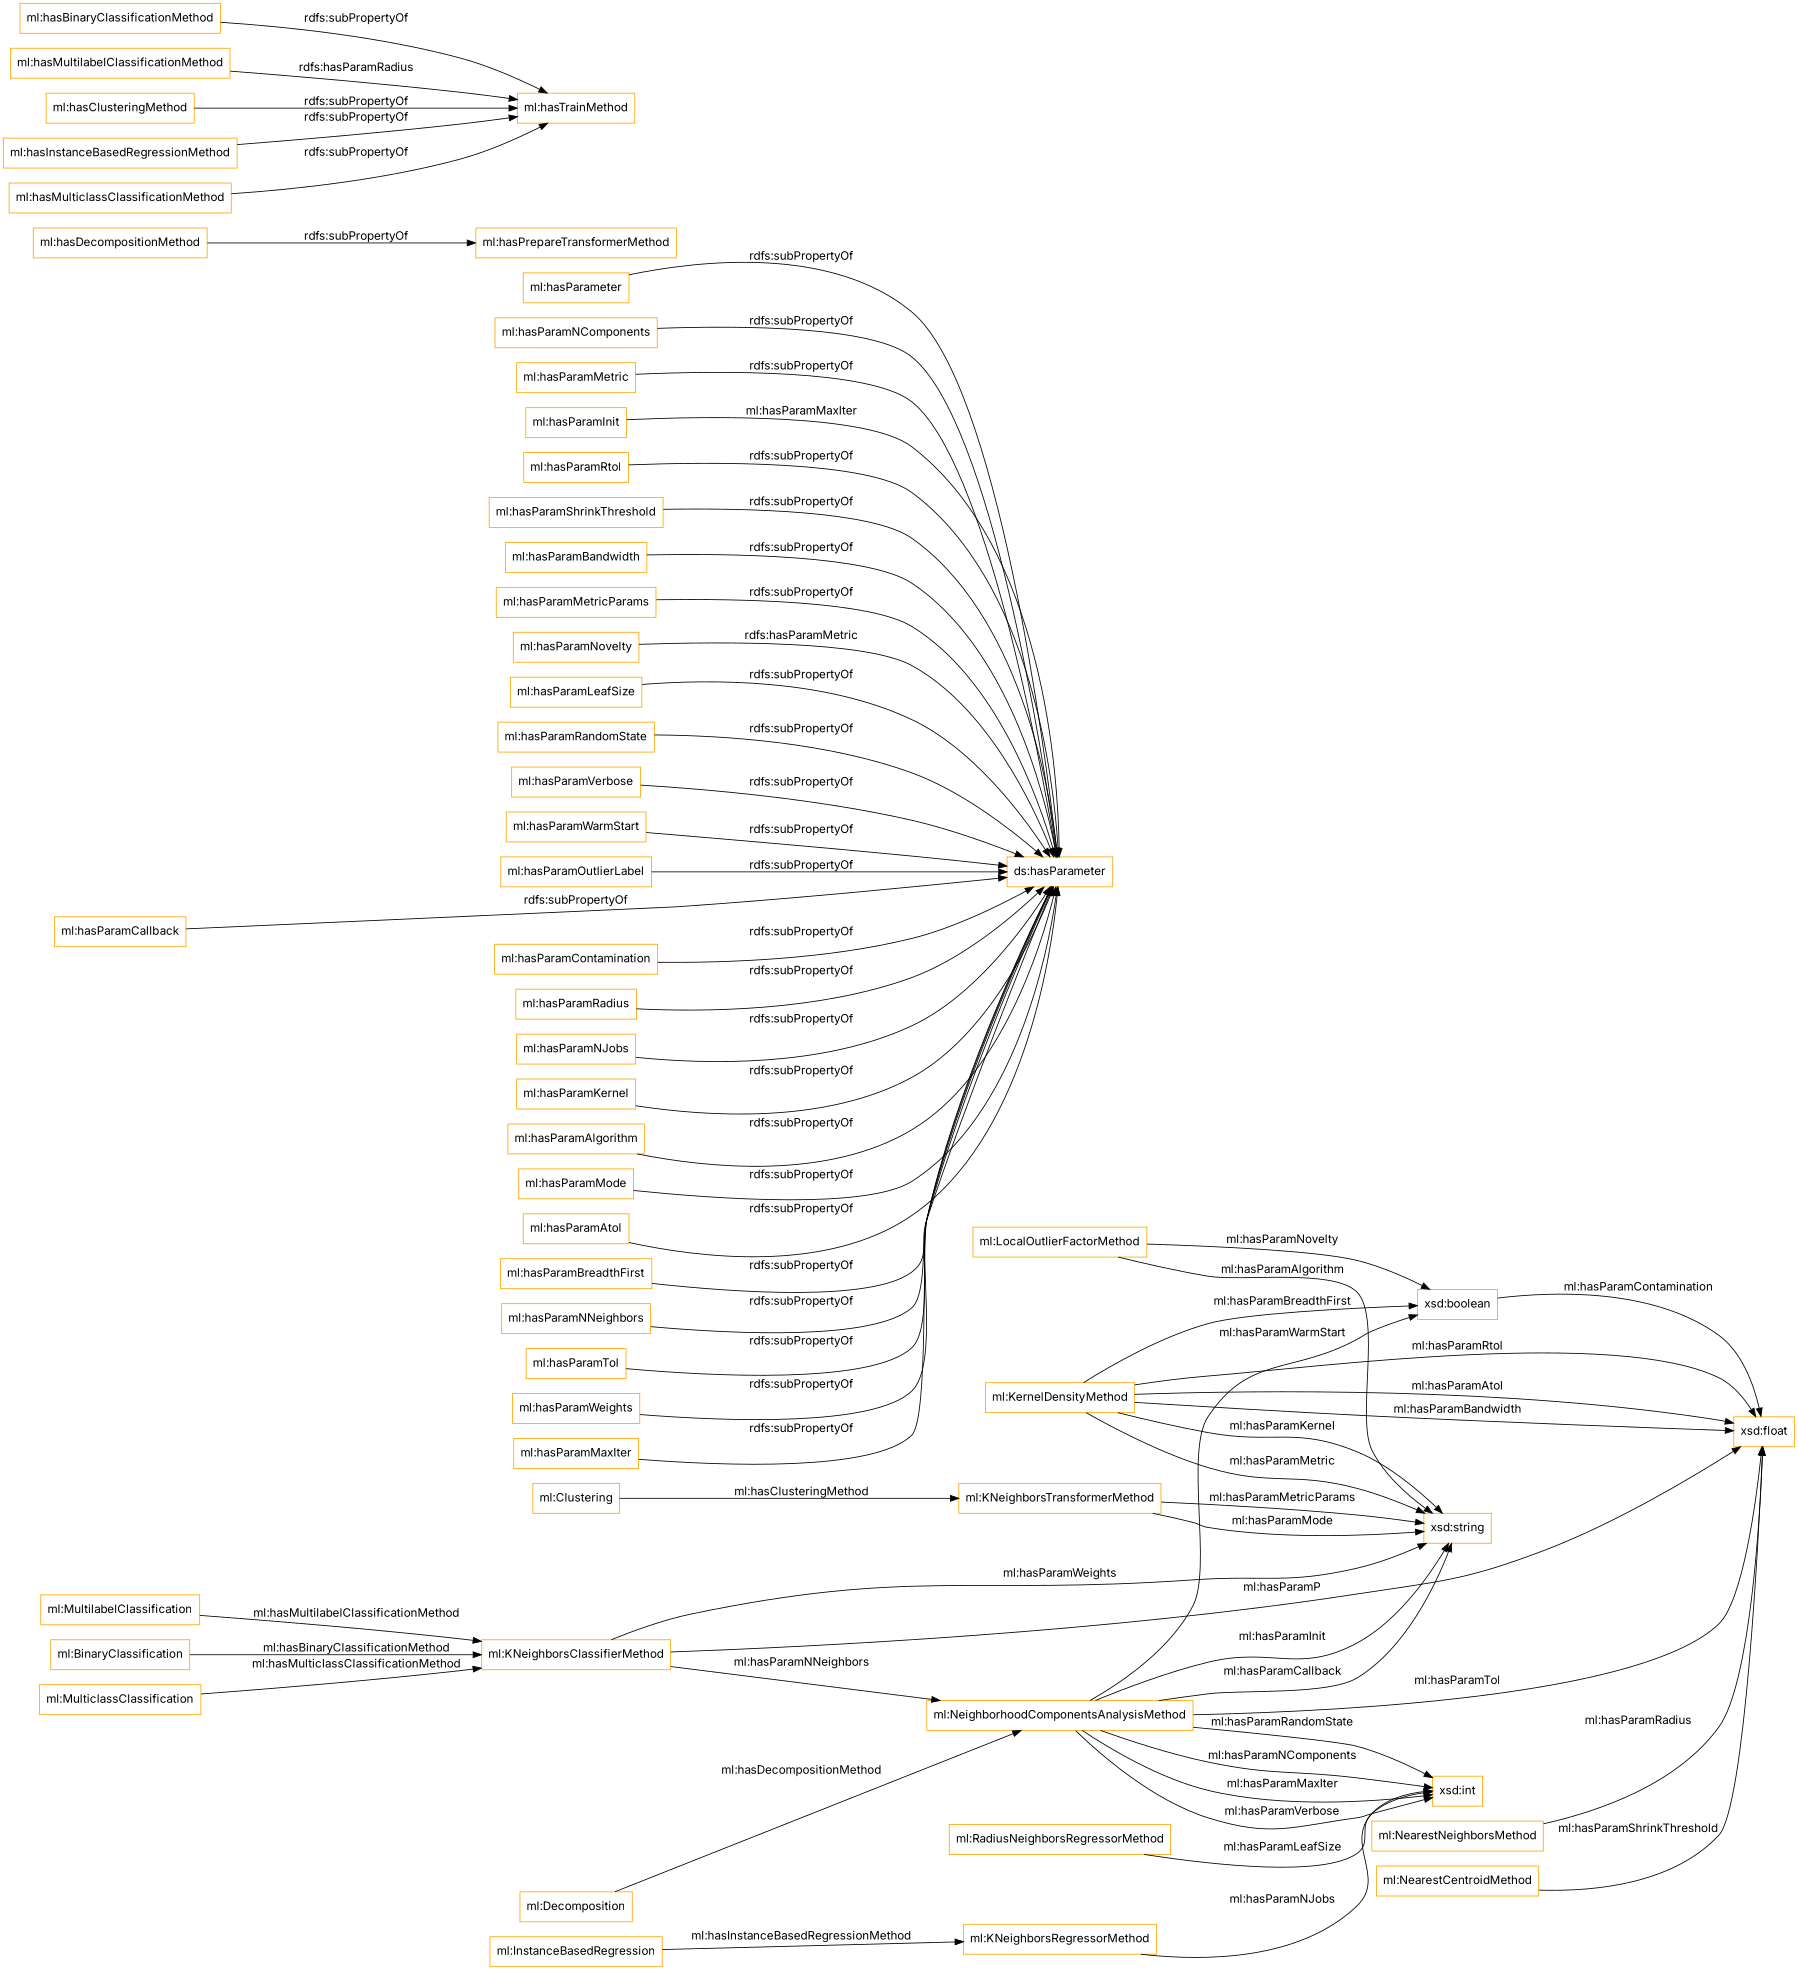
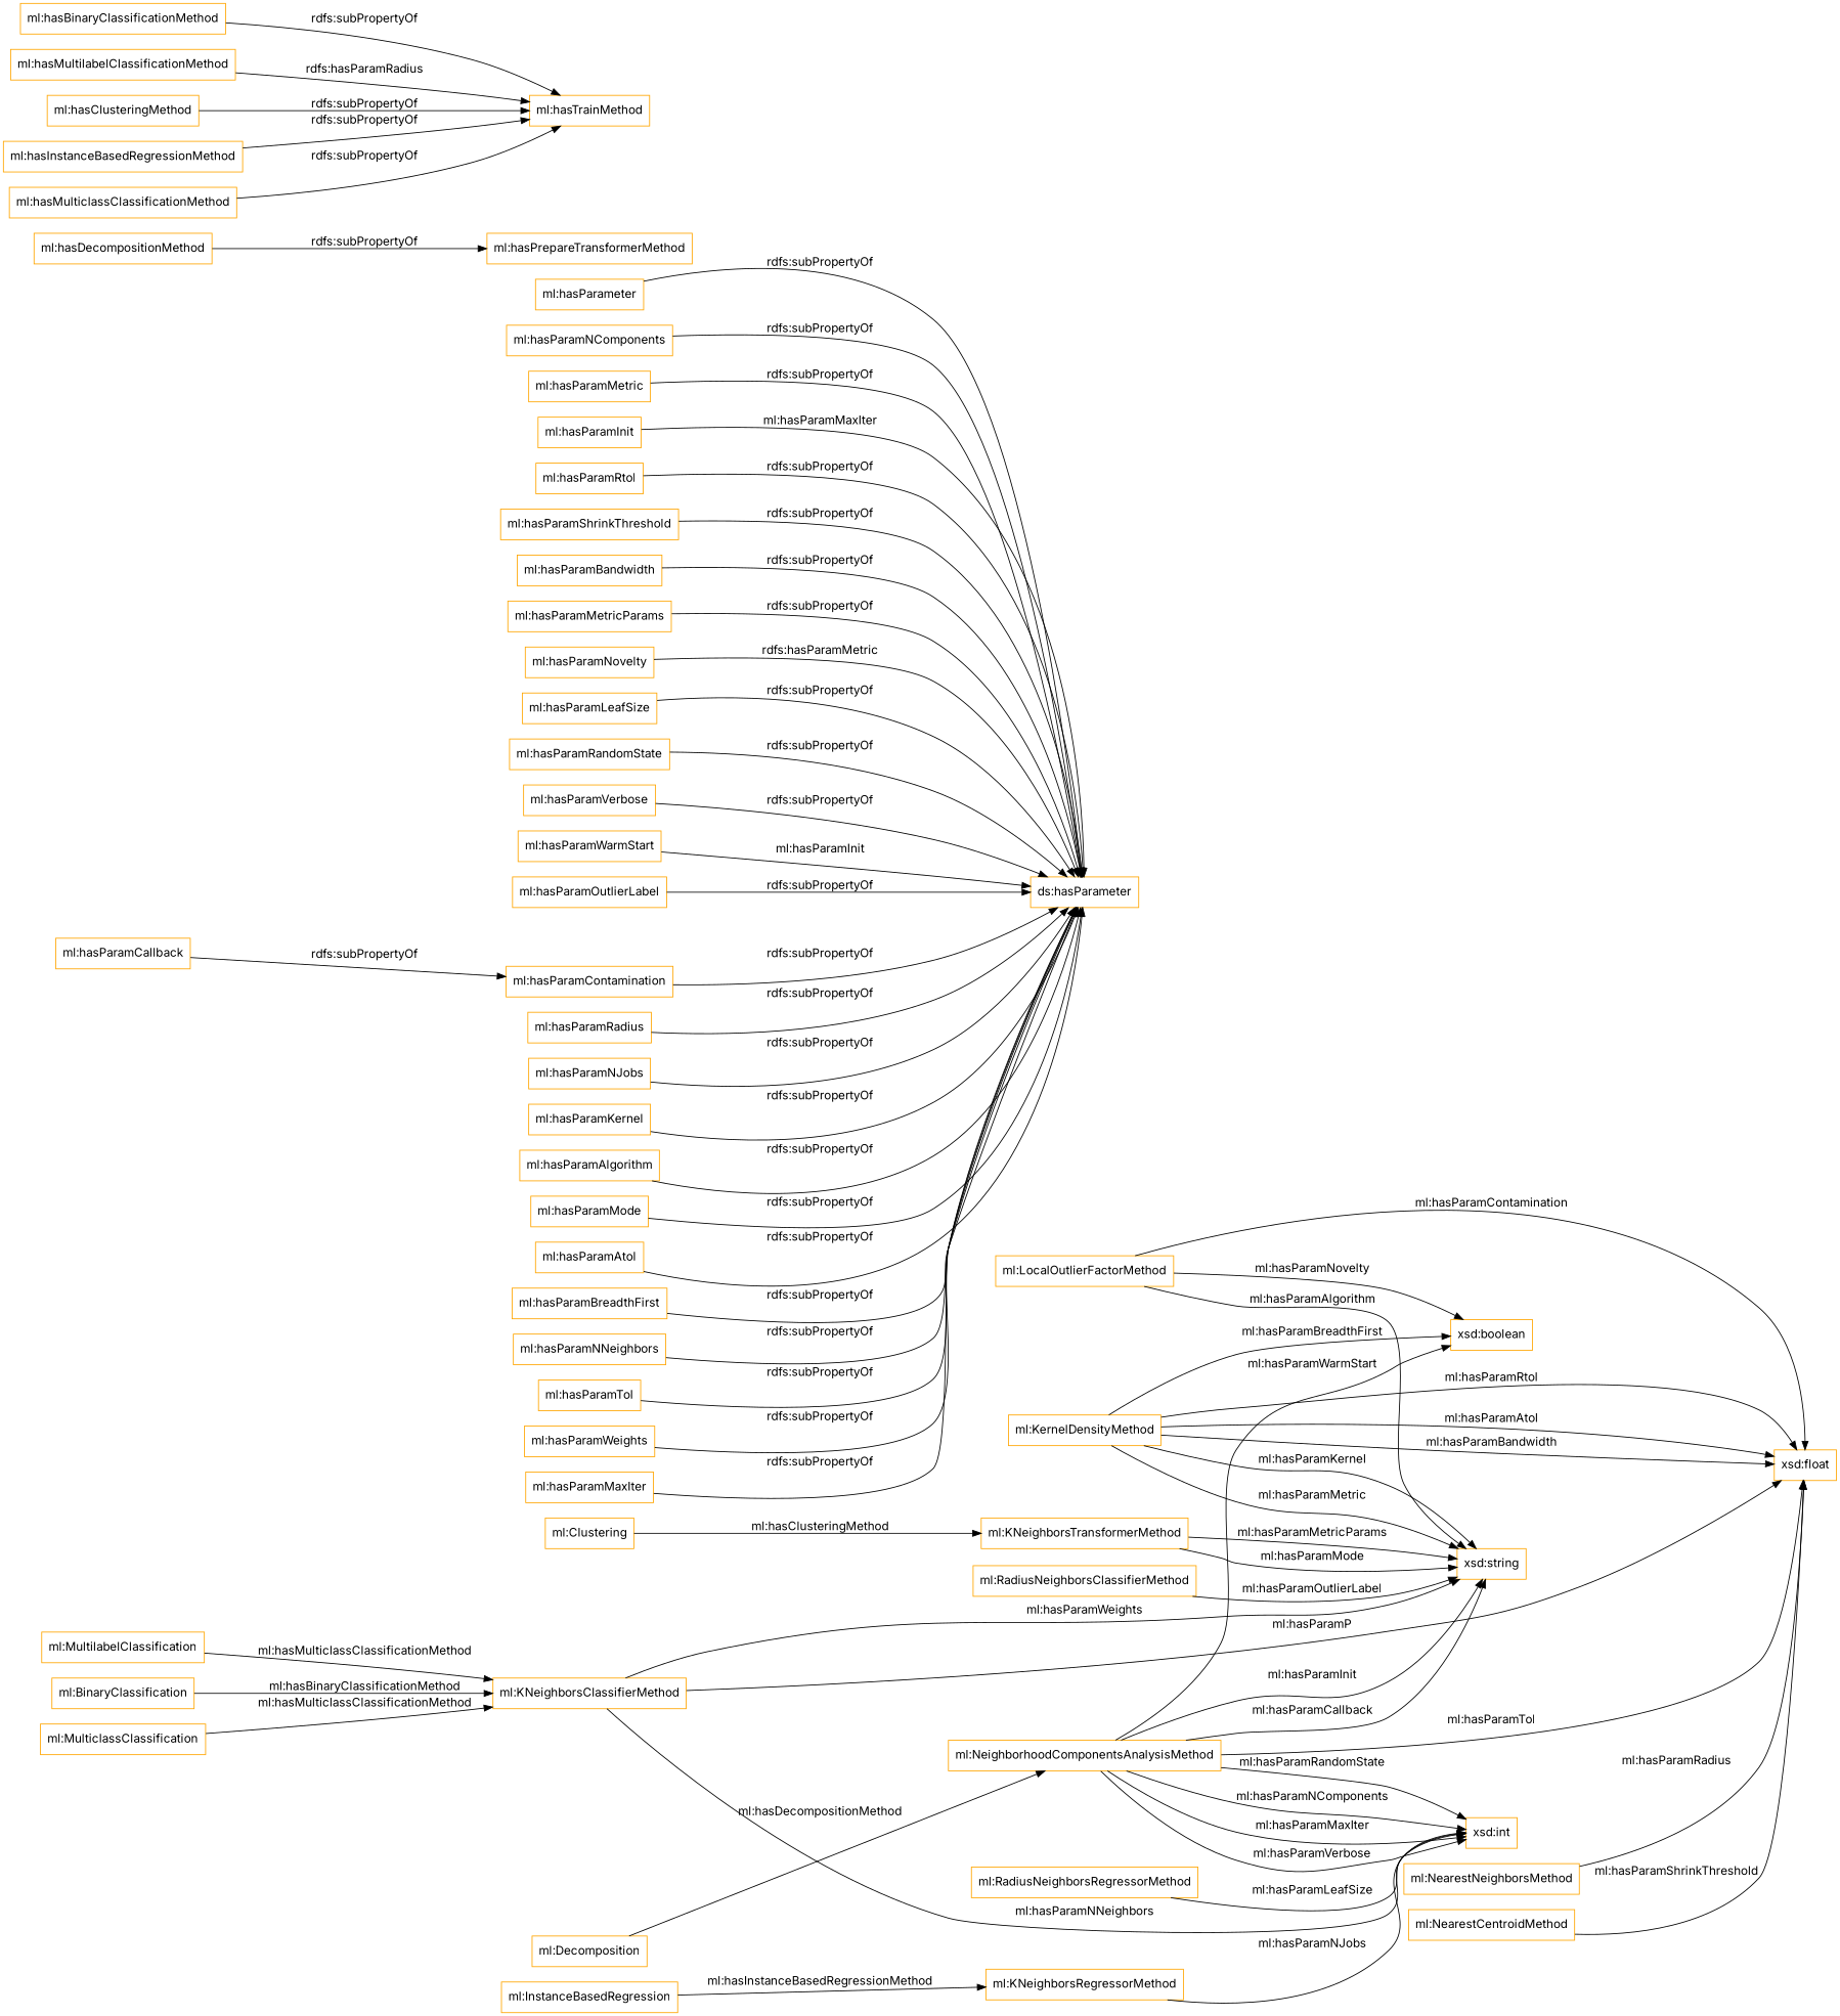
  digraph {
    fontname=Inter
    rankdir=LR
    node [color=orange fontname=Inter shape=rectangle]
    edge [fontname=Inter]
    "ml:KNeighborsTransformerMethod"
    "xsd:string"
    "ml:NeighborhoodComponentsAnalysisMethod"
    "xsd:float"
    "xsd:boolean"
    "xsd:int"
    "ml:KNeighborsClassifierMethod"
    "ml:RadiusNeighborsRegressorMethod"
    "ml:LocalOutlierFactorMethod"
    "ml:NearestNeighborsMethod"
    "ml:KNeighborsRegressorMethod"
+   "ml:RadiusNeighborsClassifierMethod"
    "ml:KernelDensityMethod"
    "ml:NearestCentroidMethod"
    n15 [label="ml:hasParameter"]
    "ds:hasParameter"
    "ml:hasParamNComponents"
    "ml:hasParamMetric"
    "ml:hasDecompositionMethod"
    "ml:hasPrepareTransformerMethod"
    "ml:hasParamInit"
    "ml:hasParamRtol"
    "ml:hasParamShrinkThreshold"
    "ml:hasParamBandwidth"
    "ml:hasParamMetricParams"
    "ml:hasParamNovelty"
    "ml:hasParamLeafSize"
    "ml:hasParamRandomState"
    "ml:hasBinaryClassificationMethod"
    "ml:hasTrainMethod"
    "ml:hasParamVerbose"
    "ml:hasParamWarmStart"
    "ml:hasParamOutlierLabel"
    "ml:hasParamContamination"
    "ml:hasParamCallback"
    "ml:hasParamRadius"
    "ml:hasMultilabelClassificationMethod"
    "ml:hasParamNJobs"
    "ml:hasParamKernel"
    "ml:hasClusteringMethod"
    "ml:hasParamAlgorithm"
    "ml:hasParamMode"
    "ml:hasParamAtol"
    "ml:hasParamBreadthFirst"
    "ml:hasInstanceBasedRegressionMethod"
    "ml:hasMulticlassClassificationMethod"
    "ml:hasParamNNeighbors"
    "ml:hasParamTol"
    "ml:hasParamWeights"
    "ml:hasParamMaxIter"
    "ml:MultilabelClassification"
    "ml:Decomposition"
    "ml:BinaryClassification"
    "ml:Clustering"
    "ml:InstanceBasedRegression"
    "ml:MulticlassClassification"
    "ml:KNeighborsTransformerMethod" -> "xsd:string" [label="ml:hasParamMode"]
    "ml:KNeighborsTransformerMethod" -> "xsd:string" [label="ml:hasParamMetricParams"]
    "ml:NeighborhoodComponentsAnalysisMethod" -> "xsd:string" [label="ml:hasParamInit"]
    "ml:NeighborhoodComponentsAnalysisMethod" -> "xsd:string" [label="ml:hasParamCallback"]
    "ml:NeighborhoodComponentsAnalysisMethod" -> "xsd:float" [label="ml:hasParamTol"]
    "ml:NeighborhoodComponentsAnalysisMethod" -> "xsd:boolean" [label="ml:hasParamWarmStart"]
    "ml:NeighborhoodComponentsAnalysisMethod" -> "xsd:int" [label="ml:hasParamMaxIter"]
    "ml:NeighborhoodComponentsAnalysisMethod" -> "xsd:int" [label="ml:hasParamVerbose"]
    "ml:NeighborhoodComponentsAnalysisMethod" -> "xsd:int" [label="ml:hasParamRandomState"]
    "ml:NeighborhoodComponentsAnalysisMethod" -> "xsd:int" [label="ml:hasParamNComponents"]
    "ml:KNeighborsClassifierMethod" -> "xsd:string" [label="ml:hasParamWeights"]
    "ml:KNeighborsClassifierMethod" -> "xsd:float" [label="ml:hasParamP"]
-   "ml:KNeighborsClassifierMethod" -> "ml:NeighborhoodComponentsAnalysisMethod" [label="ml:hasParamNNeighbors"]
+   "ml:KNeighborsClassifierMethod" -> "xsd:int" [label="ml:hasParamNNeighbors"]
    "ml:RadiusNeighborsRegressorMethod" -> "xsd:int" [label="ml:hasParamLeafSize"]
    "ml:LocalOutlierFactorMethod" -> "xsd:string" [label="ml:hasParamAlgorithm"]
-   "xsd:boolean" -> "xsd:float" [label="ml:hasParamContamination"]
+   "ml:LocalOutlierFactorMethod" -> "xsd:float" [label="ml:hasParamContamination"]
    "ml:LocalOutlierFactorMethod" -> "xsd:boolean" [label="ml:hasParamNovelty"]
    "ml:NearestNeighborsMethod" -> "xsd:float" [label="ml:hasParamRadius"]
    "ml:KNeighborsRegressorMethod" -> "xsd:int" [label="ml:hasParamNJobs"]
+   "ml:RadiusNeighborsClassifierMethod" -> "xsd:string" [label="ml:hasParamOutlierLabel"]
    "ml:KernelDensityMethod" -> "xsd:string" [label="ml:hasParamKernel"]
    "ml:KernelDensityMethod" -> "xsd:string" [label="ml:hasParamMetric"]
    "ml:KernelDensityMethod" -> "xsd:float" [label="ml:hasParamRtol"]
    "ml:KernelDensityMethod" -> "xsd:float" [label="ml:hasParamAtol"]
    "ml:KernelDensityMethod" -> "xsd:float" [label="ml:hasParamBandwidth"]
    "ml:KernelDensityMethod" -> "xsd:boolean" [label="ml:hasParamBreadthFirst"]
    "ml:NearestCentroidMethod" -> "xsd:float" [label="ml:hasParamShrinkThreshold"]
    n15 -> "ds:hasParameter" [label="rdfs:subPropertyOf"]
    "ml:hasParamNComponents" -> "ds:hasParameter" [label="rdfs:subPropertyOf"]
    "ml:hasParamMetric" -> "ds:hasParameter" [label="rdfs:subPropertyOf"]
    "ml:hasDecompositionMethod" -> "ml:hasPrepareTransformerMethod" [label="rdfs:subPropertyOf"]
    "ml:hasParamInit" -> "ds:hasParameter" [label="ml:hasParamMaxIter"]
    "ml:hasParamRtol" -> "ds:hasParameter" [label="rdfs:subPropertyOf"]
    "ml:hasParamShrinkThreshold" -> "ds:hasParameter" [label="rdfs:subPropertyOf"]
    "ml:hasParamBandwidth" -> "ds:hasParameter" [label="rdfs:subPropertyOf"]
    "ml:hasParamMetricParams" -> "ds:hasParameter" [label="rdfs:subPropertyOf"]
    "ml:hasParamNovelty" -> "ds:hasParameter" [label="rdfs:hasParamMetric"]
    "ml:hasParamLeafSize" -> "ds:hasParameter" [label="rdfs:subPropertyOf"]
    "ml:hasParamRandomState" -> "ds:hasParameter" [label="rdfs:subPropertyOf"]
    "ml:hasBinaryClassificationMethod" -> "ml:hasTrainMethod" [label="rdfs:subPropertyOf"]
    "ml:hasParamVerbose" -> "ds:hasParameter" [label="rdfs:subPropertyOf"]
-   "ml:hasParamWarmStart" -> "ds:hasParameter" [label="rdfs:subPropertyOf"]
+   "ml:hasParamWarmStart" -> "ds:hasParameter" [label="ml:hasParamInit"]
    "ml:hasParamOutlierLabel" -> "ds:hasParameter" [label="rdfs:subPropertyOf"]
    "ml:hasParamContamination" -> "ds:hasParameter" [label="rdfs:subPropertyOf"]
-   "ml:hasParamCallback" -> "ds:hasParameter" [label="rdfs:subPropertyOf"]
+   "ml:hasParamCallback" -> "ml:hasParamContamination" [label="rdfs:subPropertyOf"]
    "ml:hasParamRadius" -> "ds:hasParameter" [label="rdfs:subPropertyOf"]
    "ml:hasMultilabelClassificationMethod" -> "ml:hasTrainMethod" [label="rdfs:hasParamRadius"]
    "ml:hasParamNJobs" -> "ds:hasParameter" [label="rdfs:subPropertyOf"]
    "ml:hasParamKernel" -> "ds:hasParameter" [label="rdfs:subPropertyOf"]
    "ml:hasClusteringMethod" -> "ml:hasTrainMethod" [label="rdfs:subPropertyOf"]
    "ml:hasParamAlgorithm" -> "ds:hasParameter" [label="rdfs:subPropertyOf"]
    "ml:hasParamMode" -> "ds:hasParameter" [label="rdfs:subPropertyOf"]
    "ml:hasParamAtol" -> "ds:hasParameter" [label="rdfs:subPropertyOf"]
    "ml:hasParamBreadthFirst" -> "ds:hasParameter" [label="rdfs:subPropertyOf"]
    "ml:hasInstanceBasedRegressionMethod" -> "ml:hasTrainMethod" [label="rdfs:subPropertyOf"]
    "ml:hasMulticlassClassificationMethod" -> "ml:hasTrainMethod" [label="rdfs:subPropertyOf"]
    "ml:hasParamNNeighbors" -> "ds:hasParameter" [label="rdfs:subPropertyOf"]
    "ml:hasParamTol" -> "ds:hasParameter" [label="rdfs:subPropertyOf"]
    "ml:hasParamWeights" -> "ds:hasParameter" [label="rdfs:subPropertyOf"]
    "ml:hasParamMaxIter" -> "ds:hasParameter" [label="rdfs:subPropertyOf"]
-   "ml:MultilabelClassification" -> "ml:KNeighborsClassifierMethod" [label="ml:hasMultilabelClassificationMethod"]
+   "ml:MultilabelClassification" -> "ml:KNeighborsClassifierMethod" [label="ml:hasMulticlassClassificationMethod"]
    "ml:Decomposition" -> "ml:NeighborhoodComponentsAnalysisMethod" [label="ml:hasDecompositionMethod"]
    "ml:BinaryClassification" -> "ml:KNeighborsClassifierMethod" [label="ml:hasBinaryClassificationMethod"]
    "ml:Clustering" -> "ml:KNeighborsTransformerMethod" [label="ml:hasClusteringMethod"]
    "ml:InstanceBasedRegression" -> "ml:KNeighborsRegressorMethod" [label="ml:hasInstanceBasedRegressionMethod"]
    "ml:MulticlassClassification" -> "ml:KNeighborsClassifierMethod" [label="ml:hasMulticlassClassificationMethod"]
  }
